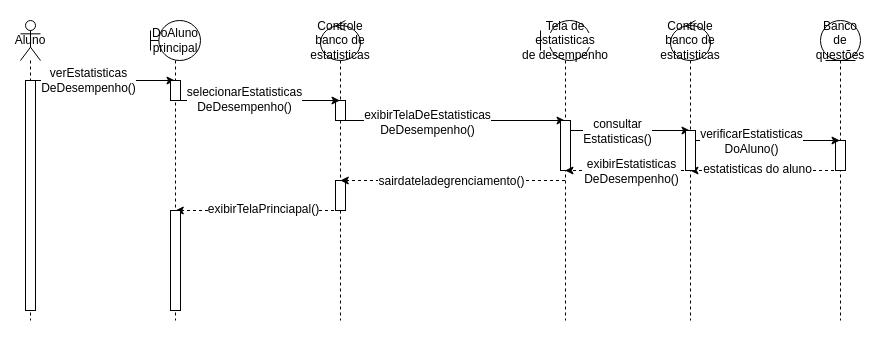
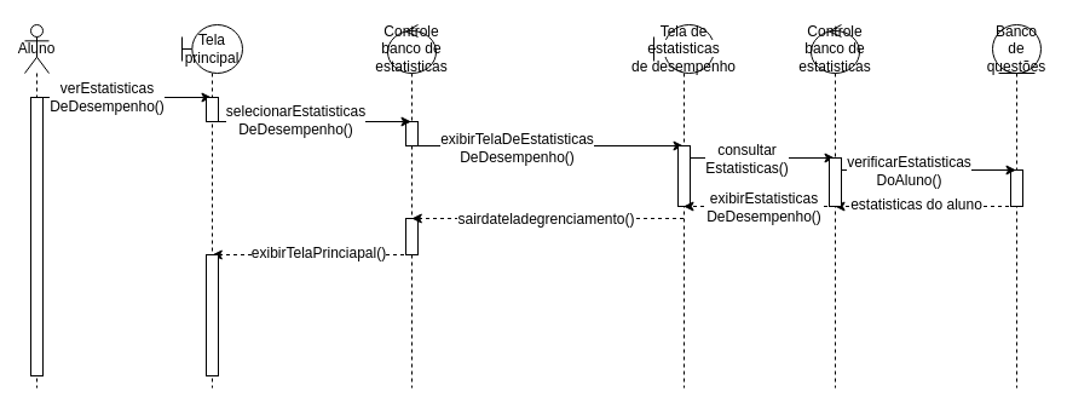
  <mxCell id="0" />
  <mxCell id="1" parent="0" />
  <mxCell id="2" style="edgeStyle=orthogonalEdgeStyle;rounded=0;orthogonalLoop=1;jettySize=auto;html=1;curved=0;fontFamily=Helvetica;fontSize=12;fontColor=default;" edge="1" parent="1" source="4" target="15"><mxGeometry relative="1" as="geometry"><Array as="points"><mxPoint x="90" y="80" /><mxPoint x="90" y="80" /></Array></mxGeometry></mxCell>
  <mxCell id="3" value="verEstatisticas&lt;div&gt;DeDesempenho()&lt;/div&gt;" style="edgeLabel;html=1;align=center;verticalAlign=middle;resizable=0;points=[];strokeColor=default;fontFamily=Helvetica;fontSize=12;fontColor=default;fillColor=default;" vertex="1" connectable="0" parent="2"><mxGeometry x="-0.206" y="1" relative="1" as="geometry"><mxPoint as="offset" /></mxGeometry></mxCell>
  <mxCell id="4" value="Aluno" style="shape=umlLifeline;perimeter=lifelinePerimeter;whiteSpace=wrap;html=1;container=1;dropTarget=0;collapsible=0;recursiveResize=0;outlineConnect=0;portConstraint=eastwest;newEdgeStyle={&quot;curved&quot;:0,&quot;rounded&quot;:0};participant=umlActor;strokeColor=default;align=center;verticalAlign=middle;fontFamily=Helvetica;fontSize=12;fontColor=default;fillColor=default;" vertex="1" parent="1"><mxGeometry x="20" y="20" width="20" height="300" as="geometry" /></mxCell>
  <mxCell id="5" value="" style="html=1;points=[[0,0,0,0,5],[0,1,0,0,-5],[1,0,0,0,5],[1,1,0,0,-5]];perimeter=orthogonalPerimeter;outlineConnect=0;targetShapes=umlLifeline;portConstraint=eastwest;newEdgeStyle={&quot;curved&quot;:0,&quot;rounded&quot;:0};strokeColor=default;align=center;verticalAlign=middle;fontFamily=Helvetica;fontSize=12;fontColor=default;fillColor=default;" vertex="1" parent="4"><mxGeometry x="5" y="60" width="10" height="230" as="geometry" /></mxCell>
  <mxCell id="6" style="edgeStyle=orthogonalEdgeStyle;rounded=0;orthogonalLoop=1;jettySize=auto;html=1;curved=0;fontFamily=Helvetica;fontSize=12;fontColor=default;" edge="1" parent="1" source="10" target="22"><mxGeometry relative="1" as="geometry"><mxPoint x="430" y="170" as="targetPoint" /><Array as="points"><mxPoint x="390" y="120" /><mxPoint x="390" y="120" /></Array></mxGeometry></mxCell>
  <mxCell id="7" value="exibirTelaDeEstatisticas&lt;div&gt;DeDesempenho()&lt;/div&gt;" style="edgeLabel;html=1;align=center;verticalAlign=middle;resizable=0;points=[];strokeColor=default;fontFamily=Helvetica;fontSize=12;fontColor=default;fillColor=default;" vertex="1" connectable="0" parent="6"><mxGeometry x="-0.225" y="-1" relative="1" as="geometry"><mxPoint as="offset" /></mxGeometry></mxCell>
  <mxCell id="8" style="edgeStyle=orthogonalEdgeStyle;rounded=0;orthogonalLoop=1;jettySize=auto;html=1;curved=0;fontFamily=Helvetica;fontSize=12;fontColor=default;dashed=1;" edge="1" parent="1"><mxGeometry relative="1" as="geometry"><mxPoint x="339.5" y="210" as="sourcePoint" /><mxPoint x="174.786" y="210" as="targetPoint" /><Array as="points"><mxPoint x="260" y="210" /><mxPoint x="260" y="210" /></Array></mxGeometry></mxCell>
  <mxCell id="9" value="exibirTelaPrinciapal()" style="edgeLabel;html=1;align=center;verticalAlign=middle;resizable=0;points=[];strokeColor=default;fontFamily=Helvetica;fontSize=12;fontColor=default;fillColor=default;" vertex="1" connectable="0" parent="8"><mxGeometry x="-0.064" y="-2" relative="1" as="geometry"><mxPoint as="offset" /></mxGeometry></mxCell>
  <mxCell id="10" value="Controle banco de estatisticas" style="shape=umlLifeline;perimeter=lifelinePerimeter;whiteSpace=wrap;html=1;container=1;dropTarget=0;collapsible=0;recursiveResize=0;outlineConnect=0;portConstraint=eastwest;newEdgeStyle={&quot;curved&quot;:0,&quot;rounded&quot;:0};participant=umlControl;strokeColor=default;align=center;verticalAlign=middle;fontFamily=Helvetica;fontSize=12;fontColor=default;fillColor=default;" vertex="1" parent="1"><mxGeometry x="320" y="20" width="40" height="300" as="geometry" /></mxCell>
  <mxCell id="11" value="" style="html=1;points=[[0,0,0,0,5],[0,1,0,0,-5],[1,0,0,0,5],[1,1,0,0,-5]];perimeter=orthogonalPerimeter;outlineConnect=0;targetShapes=umlLifeline;portConstraint=eastwest;newEdgeStyle={&quot;curved&quot;:0,&quot;rounded&quot;:0};strokeColor=default;align=center;verticalAlign=middle;fontFamily=Helvetica;fontSize=12;fontColor=default;fillColor=default;" vertex="1" parent="10"><mxGeometry x="15" y="80" width="10" height="20" as="geometry" /></mxCell>
  <mxCell id="12" value="" style="html=1;points=[[0,0,0,0,5],[0,1,0,0,-5],[1,0,0,0,5],[1,1,0,0,-5]];perimeter=orthogonalPerimeter;outlineConnect=0;targetShapes=umlLifeline;portConstraint=eastwest;newEdgeStyle={&quot;curved&quot;:0,&quot;rounded&quot;:0};strokeColor=default;align=center;verticalAlign=middle;fontFamily=Helvetica;fontSize=12;fontColor=default;fillColor=default;" vertex="1" parent="10"><mxGeometry x="15" y="160" width="10" height="30" as="geometry" /></mxCell>
  <mxCell id="13" style="edgeStyle=orthogonalEdgeStyle;rounded=0;orthogonalLoop=1;jettySize=auto;html=1;curved=0;fontFamily=Helvetica;fontSize=12;fontColor=default;" edge="1" parent="1" source="15" target="10"><mxGeometry relative="1" as="geometry"><Array as="points"><mxPoint x="230" y="100" /><mxPoint x="230" y="100" /></Array></mxGeometry></mxCell>
  <mxCell id="14" value="selecionarEstatisticas&lt;div&gt;DeDesempenho()&lt;/div&gt;" style="edgeLabel;html=1;align=center;verticalAlign=middle;resizable=0;points=[];strokeColor=default;fontFamily=Helvetica;fontSize=12;fontColor=default;fillColor=default;" vertex="1" connectable="0" parent="13"><mxGeometry x="-0.161" y="2" relative="1" as="geometry"><mxPoint as="offset" /></mxGeometry></mxCell>
- <mxCell id="15" value="DoAluno principal" style="shape=umlLifeline;perimeter=lifelinePerimeter;whiteSpace=wrap;html=1;container=1;dropTarget=0;collapsible=0;recursiveResize=0;outlineConnect=0;portConstraint=eastwest;newEdgeStyle={&quot;curved&quot;:0,&quot;rounded&quot;:0};participant=umlBoundary;strokeColor=default;align=center;verticalAlign=middle;fontFamily=Helvetica;fontSize=12;fontColor=default;fillColor=default;" vertex="1" parent="1"><mxGeometry x="150" y="20" width="50" height="300" as="geometry" /></mxCell>
+ <mxCell id="15" value="Tela principal" style="shape=umlLifeline;perimeter=lifelinePerimeter;whiteSpace=wrap;html=1;container=1;dropTarget=0;collapsible=0;recursiveResize=0;outlineConnect=0;portConstraint=eastwest;newEdgeStyle={&quot;curved&quot;:0,&quot;rounded&quot;:0};participant=umlBoundary;strokeColor=default;align=center;verticalAlign=middle;fontFamily=Helvetica;fontSize=12;fontColor=default;fillColor=default;" vertex="1" parent="1"><mxGeometry x="150" y="20" width="50" height="300" as="geometry" /></mxCell>
  <mxCell id="16" value="" style="html=1;points=[[0,0,0,0,5],[0,1,0,0,-5],[1,0,0,0,5],[1,1,0,0,-5]];perimeter=orthogonalPerimeter;outlineConnect=0;targetShapes=umlLifeline;portConstraint=eastwest;newEdgeStyle={&quot;curved&quot;:0,&quot;rounded&quot;:0};strokeColor=default;align=center;verticalAlign=middle;fontFamily=Helvetica;fontSize=12;fontColor=default;fillColor=default;" vertex="1" parent="15"><mxGeometry x="20" y="60" width="10" height="20" as="geometry" /></mxCell>
  <mxCell id="17" value="" style="html=1;points=[[0,0,0,0,5],[0,1,0,0,-5],[1,0,0,0,5],[1,1,0,0,-5]];perimeter=orthogonalPerimeter;outlineConnect=0;targetShapes=umlLifeline;portConstraint=eastwest;newEdgeStyle={&quot;curved&quot;:0,&quot;rounded&quot;:0};strokeColor=default;align=center;verticalAlign=middle;fontFamily=Helvetica;fontSize=12;fontColor=default;fillColor=default;" vertex="1" parent="15"><mxGeometry x="20" y="190" width="10" height="100" as="geometry" /></mxCell>
  <mxCell id="18" style="edgeStyle=orthogonalEdgeStyle;rounded=0;orthogonalLoop=1;jettySize=auto;html=1;curved=0;fontFamily=Helvetica;fontSize=12;fontColor=default;" edge="1" parent="1" source="22" target="32"><mxGeometry relative="1" as="geometry"><Array as="points"><mxPoint x="630" y="130" /><mxPoint x="630" y="130" /></Array></mxGeometry></mxCell>
  <mxCell id="19" value="consultar&lt;div&gt;Estatisticas()&lt;/div&gt;" style="edgeLabel;html=1;align=center;verticalAlign=middle;resizable=0;points=[];strokeColor=default;fontFamily=Helvetica;fontSize=12;fontColor=default;fillColor=default;" vertex="1" connectable="0" parent="18"><mxGeometry x="-0.167" relative="1" as="geometry"><mxPoint as="offset" /></mxGeometry></mxCell>
  <mxCell id="20" style="edgeStyle=orthogonalEdgeStyle;rounded=0;orthogonalLoop=1;jettySize=auto;html=1;curved=0;fontFamily=Helvetica;fontSize=12;fontColor=default;dashed=1;" edge="1" parent="1"><mxGeometry relative="1" as="geometry"><mxPoint x="564.5" y="180" as="sourcePoint" /><mxPoint x="339.786" y="180" as="targetPoint" /><Array as="points"><mxPoint x="450" y="180" /><mxPoint x="450" y="180" /></Array></mxGeometry></mxCell>
  <mxCell id="21" value="sairdateladegrenciamento()" style="edgeLabel;html=1;align=center;verticalAlign=middle;resizable=0;points=[];strokeColor=default;fontFamily=Helvetica;fontSize=12;fontColor=default;fillColor=default;" vertex="1" connectable="0" parent="20"><mxGeometry x="-0.116" relative="1" as="geometry"><mxPoint x="-15" as="offset" /></mxGeometry></mxCell>
  <mxCell id="22" value="Tela de e&lt;span style=&quot;text-wrap-mode: nowrap; background-color: rgb(255, 255, 255);&quot;&gt;statisticas&lt;/span&gt;&lt;div style=&quot;text-wrap-mode: nowrap;&quot;&gt;d&lt;span style=&quot;background-color: initial;&quot;&gt;e desempenho&lt;/span&gt;&lt;/div&gt;" style="shape=umlLifeline;perimeter=lifelinePerimeter;whiteSpace=wrap;html=1;container=1;dropTarget=0;collapsible=0;recursiveResize=0;outlineConnect=0;portConstraint=eastwest;newEdgeStyle={&quot;curved&quot;:0,&quot;rounded&quot;:0};participant=umlBoundary;strokeColor=default;align=center;verticalAlign=middle;fontFamily=Helvetica;fontSize=12;fontColor=default;fillColor=default;" vertex="1" parent="1"><mxGeometry x="540" y="20" width="50" height="300" as="geometry" /></mxCell>
  <mxCell id="23" value="" style="html=1;points=[[0,0,0,0,5],[0,1,0,0,-5],[1,0,0,0,5],[1,1,0,0,-5]];perimeter=orthogonalPerimeter;outlineConnect=0;targetShapes=umlLifeline;portConstraint=eastwest;newEdgeStyle={&quot;curved&quot;:0,&quot;rounded&quot;:0};strokeColor=default;align=center;verticalAlign=middle;fontFamily=Helvetica;fontSize=12;fontColor=default;fillColor=default;" vertex="1" parent="22"><mxGeometry x="20" y="100" width="10" height="50" as="geometry" /></mxCell>
  <mxCell id="24" style="edgeStyle=orthogonalEdgeStyle;rounded=0;orthogonalLoop=1;jettySize=auto;html=1;curved=0;fontFamily=Helvetica;fontSize=12;fontColor=default;dashed=1;" edge="1" parent="1" source="26" target="32"><mxGeometry relative="1" as="geometry"><Array as="points"><mxPoint x="730" y="170" /><mxPoint x="730" y="170" /></Array></mxGeometry></mxCell>
  <mxCell id="25" value="estatisticas do aluno" style="edgeLabel;html=1;align=center;verticalAlign=middle;resizable=0;points=[];strokeColor=default;fontFamily=Helvetica;fontSize=12;fontColor=default;fillColor=default;" vertex="1" connectable="0" parent="24"><mxGeometry x="0.152" y="-2" relative="1" as="geometry"><mxPoint x="3" as="offset" /></mxGeometry></mxCell>
  <mxCell id="26" value="Banco de questões" style="shape=umlLifeline;perimeter=lifelinePerimeter;whiteSpace=wrap;html=1;container=1;dropTarget=0;collapsible=0;recursiveResize=0;outlineConnect=0;portConstraint=eastwest;newEdgeStyle={&quot;curved&quot;:0,&quot;rounded&quot;:0};participant=umlEntity;strokeColor=default;align=center;verticalAlign=middle;fontFamily=Helvetica;fontSize=12;fontColor=default;fillColor=default;" vertex="1" parent="1"><mxGeometry x="820" y="20" width="40" height="300" as="geometry" /></mxCell>
  <mxCell id="27" value="" style="html=1;points=[[0,0,0,0,5],[0,1,0,0,-5],[1,0,0,0,5],[1,1,0,0,-5]];perimeter=orthogonalPerimeter;outlineConnect=0;targetShapes=umlLifeline;portConstraint=eastwest;newEdgeStyle={&quot;curved&quot;:0,&quot;rounded&quot;:0};strokeColor=default;align=center;verticalAlign=middle;fontFamily=Helvetica;fontSize=12;fontColor=default;fillColor=default;" vertex="1" parent="26"><mxGeometry x="15" y="120" width="10" height="30" as="geometry" /></mxCell>
  <mxCell id="28" style="edgeStyle=orthogonalEdgeStyle;rounded=0;orthogonalLoop=1;jettySize=auto;html=1;curved=0;fontFamily=Helvetica;fontSize=12;fontColor=default;" edge="1" parent="1" source="32" target="26"><mxGeometry relative="1" as="geometry"><Array as="points"><mxPoint x="750" y="140" /><mxPoint x="750" y="140" /></Array></mxGeometry></mxCell>
  <mxCell id="29" value="verificarEstatisticas&lt;div&gt;DoAluno()&lt;/div&gt;" style="edgeLabel;html=1;align=center;verticalAlign=middle;resizable=0;points=[];strokeColor=default;fontFamily=Helvetica;fontSize=12;fontColor=default;fillColor=default;" vertex="1" connectable="0" parent="28"><mxGeometry x="-0.184" relative="1" as="geometry"><mxPoint as="offset" /></mxGeometry></mxCell>
  <mxCell id="30" style="edgeStyle=orthogonalEdgeStyle;rounded=0;orthogonalLoop=1;jettySize=auto;html=1;curved=0;fontFamily=Helvetica;fontSize=12;fontColor=default;dashed=1;" edge="1" parent="1" source="32" target="22"><mxGeometry relative="1" as="geometry" /></mxCell>
  <mxCell id="31" value="exibirEstatisticas&lt;div&gt;DeDesempenho()&lt;/div&gt;" style="edgeLabel;html=1;align=center;verticalAlign=middle;resizable=0;points=[];strokeColor=default;fontFamily=Helvetica;fontSize=12;fontColor=default;fillColor=default;" vertex="1" connectable="0" parent="30"><mxGeometry x="0.221" y="-1" relative="1" as="geometry"><mxPoint x="17" y="1" as="offset" /></mxGeometry></mxCell>
  <mxCell id="32" value="Controle banco de estatisticas" style="shape=umlLifeline;perimeter=lifelinePerimeter;whiteSpace=wrap;html=1;container=1;dropTarget=0;collapsible=0;recursiveResize=0;outlineConnect=0;portConstraint=eastwest;newEdgeStyle={&quot;curved&quot;:0,&quot;rounded&quot;:0};participant=umlControl;strokeColor=default;align=center;verticalAlign=middle;fontFamily=Helvetica;fontSize=12;fontColor=default;fillColor=default;" vertex="1" parent="1"><mxGeometry x="670" y="20" width="40" height="300" as="geometry" /></mxCell>
  <mxCell id="33" value="" style="html=1;points=[[0,0,0,0,5],[0,1,0,0,-5],[1,0,0,0,5],[1,1,0,0,-5]];perimeter=orthogonalPerimeter;outlineConnect=0;targetShapes=umlLifeline;portConstraint=eastwest;newEdgeStyle={&quot;curved&quot;:0,&quot;rounded&quot;:0};strokeColor=default;align=center;verticalAlign=middle;fontFamily=Helvetica;fontSize=12;fontColor=default;fillColor=default;" vertex="1" parent="32"><mxGeometry x="15" y="110" width="10" height="40" as="geometry" /></mxCell>
